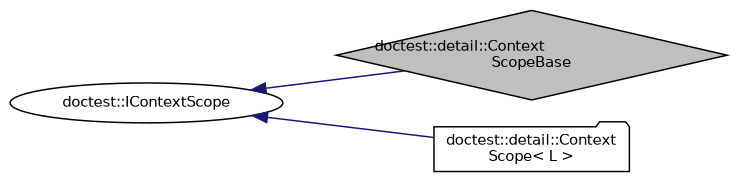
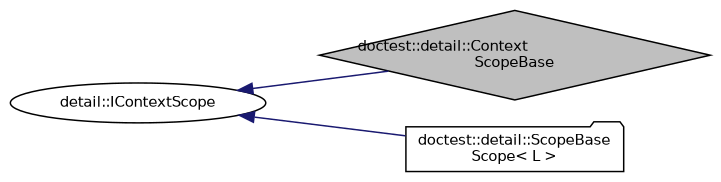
  digraph {
    rankdir=LR
    node [color=black fillcolor=white fontname=Helvetica fontsize=10 style=filled]
    edge [color=midnightblue dir=back fontname=Helvetica fontsize=10 labelfontname=Helvetica labelfontsize=10 style=solid]
    n1 [fillcolor=grey75 fontcolor=black height=0.2 label="doctest::detail::Context\lScopeBase" shape=diamond width=0.4]
-   n2 [height=0.2 label="doctest::detail::Context\lScope\< L \>" shape=folder width=0.4]
-   n3 [height=0.2 label="doctest::IContextScope" shape=ellipse width=0.4]
+   n2 [height=0.2 label="doctest::detail::ScopeBase\lScope\< L \>" shape=folder width=0.4]
+   n3 [height=0.2 label="detail::IContextScope" shape=ellipse width=0.4]
    n3 -> n1
    n3 -> n2
  }
